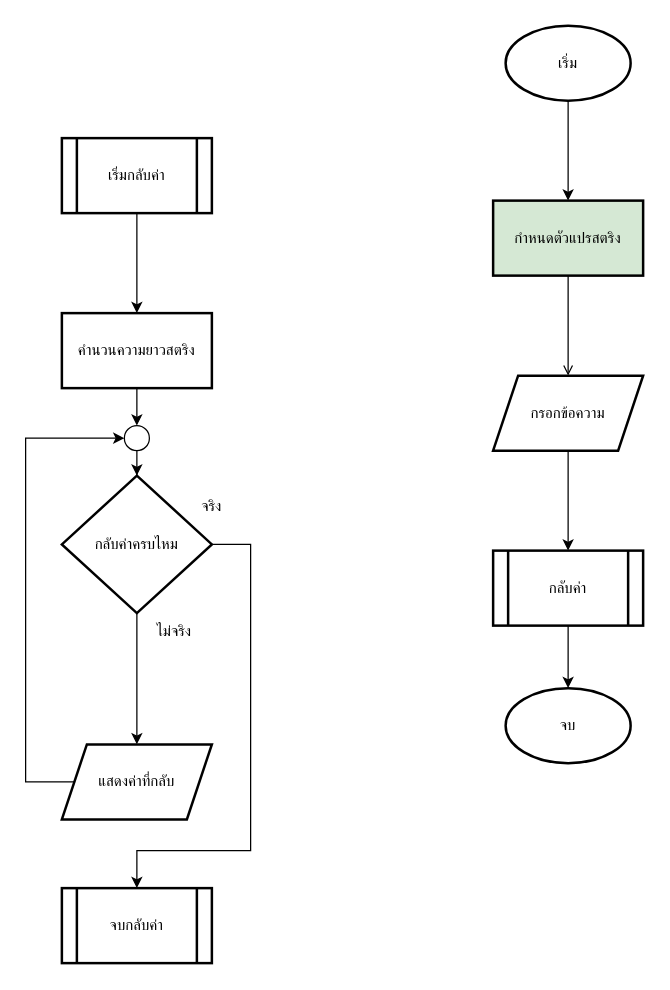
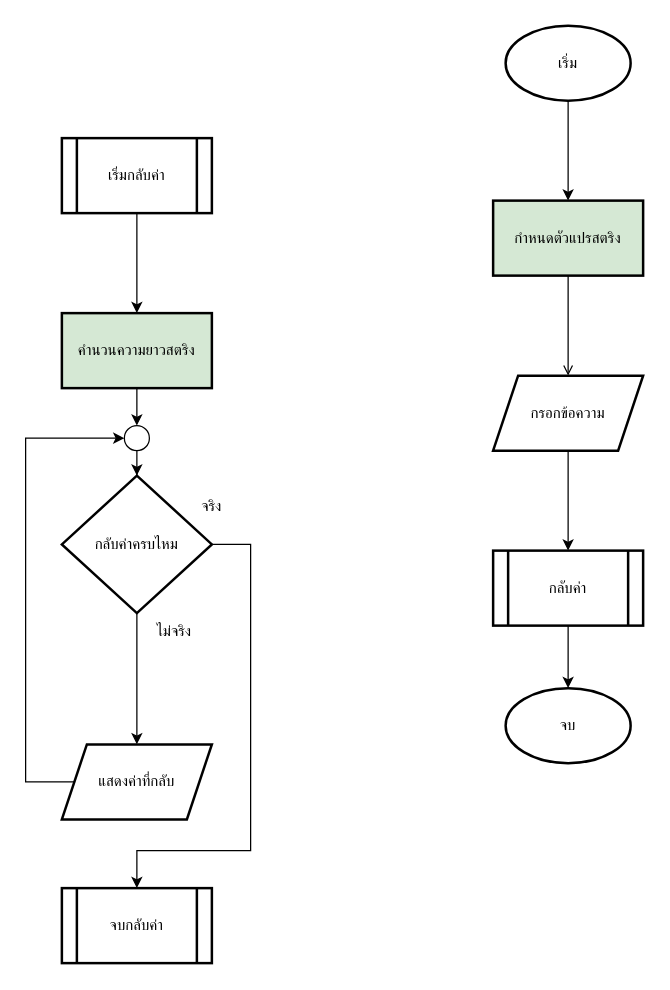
  <mxCell id="0" />
  <mxCell id="1" parent="0" />
  <mxCell id="2" value="" style="edgeStyle=orthogonalEdgeStyle;rounded=0;orthogonalLoop=1;jettySize=auto;html=1;" edge="1" parent="1" source="3" target="5"><mxGeometry relative="1" as="geometry" /></mxCell>
  <mxCell id="3" value="เริ่ม" style="strokeWidth=2;html=1;shape=mxgraph.flowchart.start_1;whiteSpace=wrap;" vertex="1" parent="1"><mxGeometry x="404" y="20" width="100" height="60" as="geometry" /></mxCell>
  <mxCell id="4" value="" style="edgeStyle=orthogonalEdgeStyle;rounded=0;orthogonalLoop=1;jettySize=auto;html=1;endArrow=open;" edge="1" parent="1" source="5" target="7"><mxGeometry relative="1" as="geometry" /></mxCell>
  <mxCell id="5" value="กำหนดตัวแปรสตริง" style="whiteSpace=wrap;html=1;strokeWidth=2;fillColor=#d5e8d4;" vertex="1" parent="1"><mxGeometry x="394" y="160" width="120" height="60" as="geometry" /></mxCell>
  <mxCell id="6" value="" style="edgeStyle=orthogonalEdgeStyle;rounded=0;orthogonalLoop=1;jettySize=auto;html=1;" edge="1" parent="1" source="7" target="9"><mxGeometry relative="1" as="geometry" /></mxCell>
  <mxCell id="7" value="กรอกข้อความ" style="shape=parallelogram;perimeter=parallelogramPerimeter;whiteSpace=wrap;html=1;fixedSize=1;strokeWidth=2;" vertex="1" parent="1"><mxGeometry x="394" y="300" width="120" height="60" as="geometry" /></mxCell>
  <mxCell id="8" value="" style="edgeStyle=orthogonalEdgeStyle;rounded=0;orthogonalLoop=1;jettySize=auto;html=1;" edge="1" parent="1" source="9" target="24"><mxGeometry relative="1" as="geometry" /></mxCell>
  <mxCell id="9" value="กลับค่า" style="shape=process;whiteSpace=wrap;html=1;backgroundOutline=1;strokeWidth=2;" vertex="1" parent="1"><mxGeometry x="394" y="440" width="120" height="60" as="geometry" /></mxCell>
  <mxCell id="10" value="" style="edgeStyle=orthogonalEdgeStyle;rounded=0;orthogonalLoop=1;jettySize=auto;html=1;" edge="1" parent="1" source="11" target="13"><mxGeometry relative="1" as="geometry" /></mxCell>
  <mxCell id="11" value="เริ่มกลับค่า" style="shape=process;whiteSpace=wrap;html=1;backgroundOutline=1;strokeWidth=2;" vertex="1" parent="1"><mxGeometry x="49" y="110" width="120" height="60" as="geometry" /></mxCell>
  <mxCell id="12" value="" style="edgeStyle=orthogonalEdgeStyle;rounded=0;orthogonalLoop=1;jettySize=auto;html=1;" edge="1" parent="1" source="20" target="16"><mxGeometry relative="1" as="geometry" /></mxCell>
- <mxCell id="13" value="คำนวนความยาวสตริง" style="whiteSpace=wrap;html=1;strokeWidth=2;" vertex="1" parent="1"><mxGeometry x="49" y="250" width="120" height="60" as="geometry" /></mxCell>
+ <mxCell id="13" value="คำนวนความยาวสตริง" style="whiteSpace=wrap;html=1;strokeWidth=2;fillColor=#d5e8d4;" vertex="1" parent="1"><mxGeometry x="49" y="250" width="120" height="60" as="geometry" /></mxCell>
  <mxCell id="14" value="" style="edgeStyle=orthogonalEdgeStyle;rounded=0;orthogonalLoop=1;jettySize=auto;html=1;" edge="1" parent="1" source="16" target="18"><mxGeometry relative="1" as="geometry" /></mxCell>
  <mxCell id="15" style="edgeStyle=orthogonalEdgeStyle;rounded=0;orthogonalLoop=1;jettySize=auto;html=1;" edge="1" parent="1" source="16"><mxGeometry relative="1" as="geometry"><mxPoint x="109" y="710" as="targetPoint" /><Array as="points"><mxPoint x="200" y="435" /><mxPoint x="200" y="680" /><mxPoint x="109" y="680" /></Array></mxGeometry></mxCell>
  <mxCell id="16" value="กลับค่าครบไหม" style="rhombus;whiteSpace=wrap;html=1;strokeWidth=2;" vertex="1" parent="1"><mxGeometry x="49" y="380" width="120" height="110" as="geometry" /></mxCell>
  <mxCell id="17" style="edgeStyle=orthogonalEdgeStyle;rounded=0;orthogonalLoop=1;jettySize=auto;html=1;entryX=0;entryY=0.5;entryDx=0;entryDy=0;entryPerimeter=0;" edge="1" parent="1" source="18" target="20"><mxGeometry relative="1" as="geometry"><mxPoint x="89" y="350" as="targetPoint" /><Array as="points"><mxPoint x="20" y="625" /><mxPoint x="20" y="350" /></Array></mxGeometry></mxCell>
  <mxCell id="18" value="แสดงค่าที่กลับ" style="shape=parallelogram;perimeter=parallelogramPerimeter;whiteSpace=wrap;html=1;fixedSize=1;strokeWidth=2;" vertex="1" parent="1"><mxGeometry x="49" y="595" width="120" height="60" as="geometry" /></mxCell>
  <mxCell id="19" value="" style="edgeStyle=orthogonalEdgeStyle;rounded=0;orthogonalLoop=1;jettySize=auto;html=1;" edge="1" parent="1" source="13" target="20"><mxGeometry relative="1" as="geometry"><mxPoint x="109" y="310" as="sourcePoint" /><mxPoint x="109" y="380" as="targetPoint" /></mxGeometry></mxCell>
  <mxCell id="20" value="" style="verticalLabelPosition=bottom;verticalAlign=top;html=1;shape=mxgraph.flowchart.on-page_reference;" vertex="1" parent="1"><mxGeometry x="99" y="340" width="20" height="20" as="geometry" /></mxCell>
  <mxCell id="21" value="ไม่จริง" style="text;html=1;align=center;verticalAlign=middle;whiteSpace=wrap;rounded=0;" vertex="1" parent="1"><mxGeometry x="109" y="490" width="60" height="30" as="geometry" /></mxCell>
  <mxCell id="22" value="จริง" style="text;html=1;align=center;verticalAlign=middle;whiteSpace=wrap;rounded=0;" vertex="1" parent="1"><mxGeometry x="139" y="390" width="60" height="30" as="geometry" /></mxCell>
  <mxCell id="23" value="จบกลับค่า" style="shape=process;whiteSpace=wrap;html=1;backgroundOutline=1;strokeWidth=2;" vertex="1" parent="1"><mxGeometry x="49" y="710" width="120" height="60" as="geometry" /></mxCell>
  <mxCell id="24" value="จบ" style="strokeWidth=2;html=1;shape=mxgraph.flowchart.start_1;whiteSpace=wrap;" vertex="1" parent="1"><mxGeometry x="404" y="550" width="100" height="60" as="geometry" /></mxCell>
